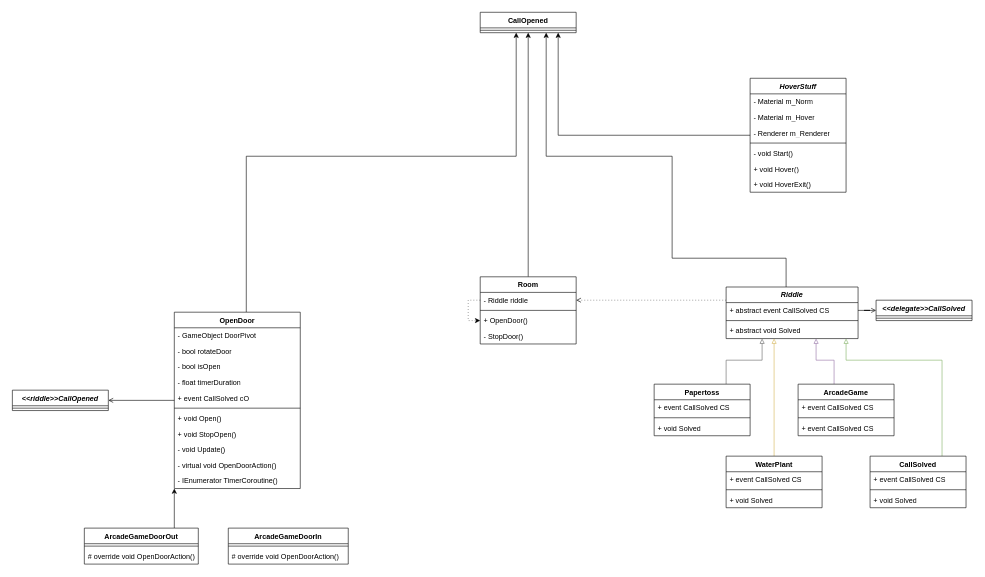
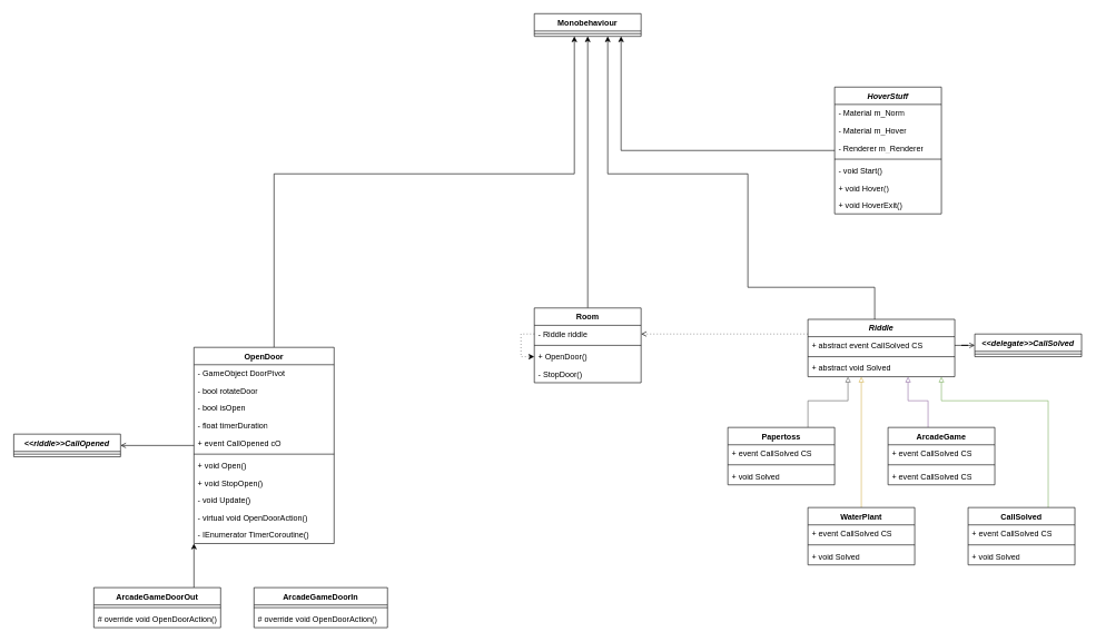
  <mxCell id="0" />
  <mxCell id="1" parent="0" />
  <mxCell id="2" style="edgeStyle=orthogonalEdgeStyle;rounded=0;orthogonalLoop=1;jettySize=auto;html=1;" edge="1" parent="1" source="3" target="20"><mxGeometry relative="1" as="geometry" /></mxCell>
  <mxCell id="3" value="Room" style="swimlane;fontStyle=1;align=center;verticalAlign=top;childLayout=stackLayout;horizontal=1;startSize=26;horizontalStack=0;resizeParent=1;resizeParentMax=0;resizeLast=0;collapsible=1;marginBottom=0;whiteSpace=wrap;html=1;" parent="1" vertex="1"><mxGeometry x="800" y="461" width="160" height="112" as="geometry" /></mxCell>
  <mxCell id="4" style="edgeStyle=orthogonalEdgeStyle;rounded=0;orthogonalLoop=1;jettySize=auto;html=1;entryX=0;entryY=0.5;entryDx=0;entryDy=0;dashed=1;dashPattern=1 4;" parent="3" source="5" target="7" edge="1"><mxGeometry relative="1" as="geometry" /></mxCell>
  <mxCell id="5" value="- Riddle riddle" style="text;strokeColor=none;fillColor=none;align=left;verticalAlign=top;spacingLeft=4;spacingRight=4;overflow=hidden;rotatable=0;points=[[0,0.5],[1,0.5]];portConstraint=eastwest;whiteSpace=wrap;html=1;" parent="3" vertex="1"><mxGeometry y="26" width="160" height="26" as="geometry" /></mxCell>
  <mxCell id="6" value="" style="line;strokeWidth=1;fillColor=none;align=left;verticalAlign=middle;spacingTop=-1;spacingLeft=3;spacingRight=3;rotatable=0;labelPosition=right;points=[];portConstraint=eastwest;strokeColor=inherit;" parent="3" vertex="1"><mxGeometry y="52" width="160" height="8" as="geometry" /></mxCell>
  <mxCell id="7" value="+ OpenDoor()" style="text;strokeColor=none;fillColor=none;align=left;verticalAlign=top;spacingLeft=4;spacingRight=4;overflow=hidden;rotatable=0;points=[[0,0.5],[1,0.5]];portConstraint=eastwest;whiteSpace=wrap;html=1;" parent="3" vertex="1"><mxGeometry y="60" width="160" height="26" as="geometry" /></mxCell>
  <mxCell id="8" value="- StopDoor()" style="text;strokeColor=none;fillColor=none;align=left;verticalAlign=top;spacingLeft=4;spacingRight=4;overflow=hidden;rotatable=0;points=[[0,0.5],[1,0.5]];portConstraint=eastwest;whiteSpace=wrap;html=1;" parent="3" vertex="1"><mxGeometry y="86" width="160" height="26" as="geometry" /></mxCell>
  <mxCell id="9" style="edgeStyle=orthogonalEdgeStyle;rounded=0;orthogonalLoop=1;jettySize=auto;html=1;entryX=1;entryY=0.5;entryDx=0;entryDy=0;dashed=1;dashPattern=1 4;endArrow=open;" parent="1" source="11" target="5" edge="1"><mxGeometry relative="1" as="geometry"><Array as="points"><mxPoint x="1030" y="500" /></Array></mxGeometry></mxCell>
  <mxCell id="10" style="edgeStyle=orthogonalEdgeStyle;rounded=0;orthogonalLoop=1;jettySize=auto;html=1;" parent="1" source="11" target="20" edge="1"><mxGeometry relative="1" as="geometry"><Array as="points"><mxPoint x="1310" y="430" /><mxPoint x="1120" y="430" /><mxPoint x="1120" y="260" /><mxPoint x="910" y="260" /></Array></mxGeometry></mxCell>
  <mxCell id="11" value="&lt;i&gt;Riddle&lt;/i&gt;" style="swimlane;fontStyle=1;align=center;verticalAlign=top;childLayout=stackLayout;horizontal=1;startSize=26;horizontalStack=0;resizeParent=1;resizeParentMax=0;resizeLast=0;collapsible=1;marginBottom=0;whiteSpace=wrap;html=1;" parent="1" vertex="1"><mxGeometry x="1210" y="478" width="220" height="86" as="geometry" /></mxCell>
  <mxCell id="12" value="+ abstract event CallSolved CS" style="text;strokeColor=none;fillColor=none;align=left;verticalAlign=top;spacingLeft=4;spacingRight=4;overflow=hidden;rotatable=0;points=[[0,0.5],[1,0.5]];portConstraint=eastwest;whiteSpace=wrap;html=1;" parent="11" vertex="1"><mxGeometry y="26" width="220" height="26" as="geometry" /></mxCell>
  <mxCell id="13" value="" style="line;strokeWidth=1;fillColor=none;align=left;verticalAlign=middle;spacingTop=-1;spacingLeft=3;spacingRight=3;rotatable=0;labelPosition=right;points=[];portConstraint=eastwest;strokeColor=inherit;" parent="11" vertex="1"><mxGeometry y="52" width="220" height="8" as="geometry" /></mxCell>
  <mxCell id="14" value="+ abstract void Solved" style="text;strokeColor=none;fillColor=none;align=left;verticalAlign=top;spacingLeft=4;spacingRight=4;overflow=hidden;rotatable=0;points=[[0,0.5],[1,0.5]];portConstraint=eastwest;whiteSpace=wrap;html=1;" parent="11" vertex="1"><mxGeometry y="60" width="220" height="26" as="geometry" /></mxCell>
  <mxCell id="15" style="edgeStyle=orthogonalEdgeStyle;rounded=0;orthogonalLoop=1;jettySize=auto;html=1;endArrow=block;endFill=0;fillColor=#f5f5f5;strokeColor=#666666;" parent="1" source="16" target="11" edge="1"><mxGeometry relative="1" as="geometry"><Array as="points"><mxPoint x="1210" y="600" /><mxPoint x="1270" y="600" /></Array></mxGeometry></mxCell>
  <mxCell id="16" value="Papertoss" style="swimlane;fontStyle=1;align=center;verticalAlign=top;childLayout=stackLayout;horizontal=1;startSize=26;horizontalStack=0;resizeParent=1;resizeParentMax=0;resizeLast=0;collapsible=1;marginBottom=0;whiteSpace=wrap;html=1;" parent="1" vertex="1"><mxGeometry x="1090" y="640" width="160" height="86" as="geometry" /></mxCell>
  <mxCell id="17" value="+ event CallSolved CS" style="text;strokeColor=none;fillColor=none;align=left;verticalAlign=top;spacingLeft=4;spacingRight=4;overflow=hidden;rotatable=0;points=[[0,0.5],[1,0.5]];portConstraint=eastwest;whiteSpace=wrap;html=1;" parent="16" vertex="1"><mxGeometry y="26" width="160" height="26" as="geometry" /></mxCell>
  <mxCell id="18" value="" style="line;strokeWidth=1;fillColor=none;align=left;verticalAlign=middle;spacingTop=-1;spacingLeft=3;spacingRight=3;rotatable=0;labelPosition=right;points=[];portConstraint=eastwest;strokeColor=inherit;" parent="16" vertex="1"><mxGeometry y="52" width="160" height="8" as="geometry" /></mxCell>
  <mxCell id="19" value="+ void Solved" style="text;strokeColor=none;fillColor=none;align=left;verticalAlign=top;spacingLeft=4;spacingRight=4;overflow=hidden;rotatable=0;points=[[0,0.5],[1,0.5]];portConstraint=eastwest;whiteSpace=wrap;html=1;" parent="16" vertex="1"><mxGeometry y="60" width="160" height="26" as="geometry" /></mxCell>
- <mxCell id="20" value="CallOpened" style="swimlane;fontStyle=1;align=center;verticalAlign=top;childLayout=stackLayout;horizontal=1;startSize=26;horizontalStack=0;resizeParent=1;resizeParentMax=0;resizeLast=0;collapsible=1;marginBottom=0;whiteSpace=wrap;html=1;" parent="1" vertex="1"><mxGeometry x="800" y="20" width="160" height="34" as="geometry" /></mxCell>
+ <mxCell id="20" value="Monobehaviour" style="swimlane;fontStyle=1;align=center;verticalAlign=top;childLayout=stackLayout;horizontal=1;startSize=26;horizontalStack=0;resizeParent=1;resizeParentMax=0;resizeLast=0;collapsible=1;marginBottom=0;whiteSpace=wrap;html=1;" parent="1" vertex="1"><mxGeometry x="800" y="20" width="160" height="34" as="geometry" /></mxCell>
  <mxCell id="21" value="" style="line;strokeWidth=1;fillColor=none;align=left;verticalAlign=middle;spacingTop=-1;spacingLeft=3;spacingRight=3;rotatable=0;labelPosition=right;points=[];portConstraint=eastwest;strokeColor=inherit;" parent="20" vertex="1"><mxGeometry y="26" width="160" height="8" as="geometry" /></mxCell>
  <mxCell id="22" style="edgeStyle=orthogonalEdgeStyle;rounded=0;orthogonalLoop=1;jettySize=auto;html=1;endArrow=block;endFill=0;fillColor=#fff2cc;strokeColor=#d6b656;" parent="1" source="23" target="11" edge="1"><mxGeometry relative="1" as="geometry"><Array as="points"><mxPoint x="1290" y="640" /><mxPoint x="1290" y="640" /></Array></mxGeometry></mxCell>
  <mxCell id="23" value="WaterPlant" style="swimlane;fontStyle=1;align=center;verticalAlign=top;childLayout=stackLayout;horizontal=1;startSize=26;horizontalStack=0;resizeParent=1;resizeParentMax=0;resizeLast=0;collapsible=1;marginBottom=0;whiteSpace=wrap;html=1;" parent="1" vertex="1"><mxGeometry x="1210" y="760" width="160" height="86" as="geometry" /></mxCell>
  <mxCell id="24" value="+ event CallSolved CS" style="text;strokeColor=none;fillColor=none;align=left;verticalAlign=top;spacingLeft=4;spacingRight=4;overflow=hidden;rotatable=0;points=[[0,0.5],[1,0.5]];portConstraint=eastwest;whiteSpace=wrap;html=1;" parent="23" vertex="1"><mxGeometry y="26" width="160" height="26" as="geometry" /></mxCell>
  <mxCell id="25" value="" style="line;strokeWidth=1;fillColor=none;align=left;verticalAlign=middle;spacingTop=-1;spacingLeft=3;spacingRight=3;rotatable=0;labelPosition=right;points=[];portConstraint=eastwest;strokeColor=inherit;" parent="23" vertex="1"><mxGeometry y="52" width="160" height="8" as="geometry" /></mxCell>
  <mxCell id="26" value="+ void Solved" style="text;strokeColor=none;fillColor=none;align=left;verticalAlign=top;spacingLeft=4;spacingRight=4;overflow=hidden;rotatable=0;points=[[0,0.5],[1,0.5]];portConstraint=eastwest;whiteSpace=wrap;html=1;" parent="23" vertex="1"><mxGeometry y="60" width="160" height="26" as="geometry" /></mxCell>
  <mxCell id="27" style="edgeStyle=orthogonalEdgeStyle;rounded=0;orthogonalLoop=1;jettySize=auto;html=1;endArrow=block;endFill=0;fillColor=#e1d5e7;strokeColor=#9673a6;" parent="1" source="28" target="11" edge="1"><mxGeometry relative="1" as="geometry"><Array as="points"><mxPoint x="1390" y="600" /><mxPoint x="1360" y="600" /></Array></mxGeometry></mxCell>
  <mxCell id="28" value="ArcadeGame" style="swimlane;fontStyle=1;align=center;verticalAlign=top;childLayout=stackLayout;horizontal=1;startSize=26;horizontalStack=0;resizeParent=1;resizeParentMax=0;resizeLast=0;collapsible=1;marginBottom=0;whiteSpace=wrap;html=1;" parent="1" vertex="1"><mxGeometry x="1330" y="640" width="160" height="86" as="geometry" /></mxCell>
  <mxCell id="29" value="+ event CallSolved CS" style="text;strokeColor=none;fillColor=none;align=left;verticalAlign=top;spacingLeft=4;spacingRight=4;overflow=hidden;rotatable=0;points=[[0,0.5],[1,0.5]];portConstraint=eastwest;whiteSpace=wrap;html=1;" parent="28" vertex="1"><mxGeometry y="26" width="160" height="26" as="geometry" /></mxCell>
  <mxCell id="30" value="" style="line;strokeWidth=1;fillColor=none;align=left;verticalAlign=middle;spacingTop=-1;spacingLeft=3;spacingRight=3;rotatable=0;labelPosition=right;points=[];portConstraint=eastwest;strokeColor=inherit;" parent="28" vertex="1"><mxGeometry y="52" width="160" height="8" as="geometry" /></mxCell>
  <mxCell id="31" value="+ event CallSolved CS" style="text;strokeColor=none;fillColor=none;align=left;verticalAlign=top;spacingLeft=4;spacingRight=4;overflow=hidden;rotatable=0;points=[[0,0.5],[1,0.5]];portConstraint=eastwest;whiteSpace=wrap;html=1;" parent="28" vertex="1"><mxGeometry y="60" width="160" height="26" as="geometry" /></mxCell>
  <mxCell id="32" style="edgeStyle=orthogonalEdgeStyle;rounded=0;orthogonalLoop=1;jettySize=auto;html=1;endArrow=block;endFill=0;fillColor=#d5e8d4;strokeColor=#82b366;" parent="1" source="33" target="11" edge="1"><mxGeometry relative="1" as="geometry"><Array as="points"><mxPoint x="1570" y="600" /><mxPoint x="1410" y="600" /></Array></mxGeometry></mxCell>
  <mxCell id="33" value="CallSolved" style="swimlane;fontStyle=1;align=center;verticalAlign=top;childLayout=stackLayout;horizontal=1;startSize=26;horizontalStack=0;resizeParent=1;resizeParentMax=0;resizeLast=0;collapsible=1;marginBottom=0;whiteSpace=wrap;html=1;" parent="1" vertex="1"><mxGeometry x="1450" y="760" width="160" height="86" as="geometry" /></mxCell>
  <mxCell id="34" value="+ event CallSolved CS" style="text;strokeColor=none;fillColor=none;align=left;verticalAlign=top;spacingLeft=4;spacingRight=4;overflow=hidden;rotatable=0;points=[[0,0.5],[1,0.5]];portConstraint=eastwest;whiteSpace=wrap;html=1;" parent="33" vertex="1"><mxGeometry y="26" width="160" height="26" as="geometry" /></mxCell>
  <mxCell id="35" value="" style="line;strokeWidth=1;fillColor=none;align=left;verticalAlign=middle;spacingTop=-1;spacingLeft=3;spacingRight=3;rotatable=0;labelPosition=right;points=[];portConstraint=eastwest;strokeColor=inherit;" parent="33" vertex="1"><mxGeometry y="52" width="160" height="8" as="geometry" /></mxCell>
  <mxCell id="36" value="+ void Solved" style="text;strokeColor=none;fillColor=none;align=left;verticalAlign=top;spacingLeft=4;spacingRight=4;overflow=hidden;rotatable=0;points=[[0,0.5],[1,0.5]];portConstraint=eastwest;whiteSpace=wrap;html=1;" parent="33" vertex="1"><mxGeometry y="60" width="160" height="26" as="geometry" /></mxCell>
  <mxCell id="37" value="&lt;i&gt;&amp;lt;&amp;lt;delegate&amp;gt;&amp;gt;CallSolved&lt;/i&gt;" style="swimlane;fontStyle=1;align=center;verticalAlign=top;childLayout=stackLayout;horizontal=1;startSize=26;horizontalStack=0;resizeParent=1;resizeParentMax=0;resizeLast=0;collapsible=1;marginBottom=0;whiteSpace=wrap;html=1;" parent="1" vertex="1"><mxGeometry x="1460" y="500" width="160" height="34" as="geometry" /></mxCell>
  <mxCell id="38" value="" style="line;strokeWidth=1;fillColor=none;align=left;verticalAlign=middle;spacingTop=-1;spacingLeft=3;spacingRight=3;rotatable=0;labelPosition=right;points=[];portConstraint=eastwest;strokeColor=inherit;" parent="37" vertex="1"><mxGeometry y="26" width="160" height="8" as="geometry" /></mxCell>
  <mxCell id="39" style="edgeStyle=orthogonalEdgeStyle;rounded=0;orthogonalLoop=1;jettySize=auto;html=1;entryX=0;entryY=0.5;entryDx=0;entryDy=0;endArrow=open;endFill=0;" parent="1" source="12" target="37" edge="1"><mxGeometry relative="1" as="geometry" /></mxCell>
  <mxCell id="40" style="edgeStyle=orthogonalEdgeStyle;rounded=0;orthogonalLoop=1;jettySize=auto;html=1;endArrow=open;endFill=0;" edge="1" parent="1" source="42" target="61"><mxGeometry relative="1" as="geometry" /></mxCell>
  <mxCell id="41" style="edgeStyle=orthogonalEdgeStyle;rounded=0;orthogonalLoop=1;jettySize=auto;html=1;" edge="1" parent="1" source="42" target="20"><mxGeometry relative="1" as="geometry"><Array as="points"><mxPoint x="410" y="260" /><mxPoint x="860" y="260" /></Array></mxGeometry></mxCell>
  <mxCell id="42" value="OpenDoor" style="swimlane;fontStyle=1;align=center;verticalAlign=top;childLayout=stackLayout;horizontal=1;startSize=26;horizontalStack=0;resizeParent=1;resizeParentMax=0;resizeLast=0;collapsible=1;marginBottom=0;whiteSpace=wrap;html=1;" vertex="1" parent="1"><mxGeometry x="290" y="520" width="210" height="294" as="geometry" /></mxCell>
  <mxCell id="43" value="- GameObject DoorPivot" style="text;strokeColor=none;fillColor=none;align=left;verticalAlign=top;spacingLeft=4;spacingRight=4;overflow=hidden;rotatable=0;points=[[0,0.5],[1,0.5]];portConstraint=eastwest;whiteSpace=wrap;html=1;" vertex="1" parent="42"><mxGeometry y="26" width="210" height="26" as="geometry" /></mxCell>
  <mxCell id="44" value="- bool rotateDoor" style="text;strokeColor=none;fillColor=none;align=left;verticalAlign=top;spacingLeft=4;spacingRight=4;overflow=hidden;rotatable=0;points=[[0,0.5],[1,0.5]];portConstraint=eastwest;whiteSpace=wrap;html=1;" vertex="1" parent="42"><mxGeometry y="52" width="210" height="26" as="geometry" /></mxCell>
  <mxCell id="45" value="- bool isOpen" style="text;strokeColor=none;fillColor=none;align=left;verticalAlign=top;spacingLeft=4;spacingRight=4;overflow=hidden;rotatable=0;points=[[0,0.5],[1,0.5]];portConstraint=eastwest;whiteSpace=wrap;html=1;" vertex="1" parent="42"><mxGeometry y="78" width="210" height="26" as="geometry" /></mxCell>
  <mxCell id="46" value="- float timerDuration" style="text;strokeColor=none;fillColor=none;align=left;verticalAlign=top;spacingLeft=4;spacingRight=4;overflow=hidden;rotatable=0;points=[[0,0.5],[1,0.5]];portConstraint=eastwest;whiteSpace=wrap;html=1;" vertex="1" parent="42"><mxGeometry y="104" width="210" height="26" as="geometry" /></mxCell>
- <mxCell id="47" value="+ event CallSolved cO" style="text;strokeColor=none;fillColor=none;align=left;verticalAlign=top;spacingLeft=4;spacingRight=4;overflow=hidden;rotatable=0;points=[[0,0.5],[1,0.5]];portConstraint=eastwest;whiteSpace=wrap;html=1;" vertex="1" parent="42"><mxGeometry y="130" width="210" height="26" as="geometry" /></mxCell>
+ <mxCell id="47" value="+ event CallOpened cO" style="text;strokeColor=none;fillColor=none;align=left;verticalAlign=top;spacingLeft=4;spacingRight=4;overflow=hidden;rotatable=0;points=[[0,0.5],[1,0.5]];portConstraint=eastwest;whiteSpace=wrap;html=1;" vertex="1" parent="42"><mxGeometry y="130" width="210" height="26" as="geometry" /></mxCell>
  <mxCell id="48" value="" style="line;strokeWidth=1;fillColor=none;align=left;verticalAlign=middle;spacingTop=-1;spacingLeft=3;spacingRight=3;rotatable=0;labelPosition=right;points=[];portConstraint=eastwest;strokeColor=inherit;" vertex="1" parent="42"><mxGeometry y="156" width="210" height="8" as="geometry" /></mxCell>
  <mxCell id="49" value="+ void Open()" style="text;strokeColor=none;fillColor=none;align=left;verticalAlign=top;spacingLeft=4;spacingRight=4;overflow=hidden;rotatable=0;points=[[0,0.5],[1,0.5]];portConstraint=eastwest;whiteSpace=wrap;html=1;" vertex="1" parent="42"><mxGeometry y="164" width="210" height="26" as="geometry" /></mxCell>
  <mxCell id="50" value="+ void StopOpen()" style="text;strokeColor=none;fillColor=none;align=left;verticalAlign=top;spacingLeft=4;spacingRight=4;overflow=hidden;rotatable=0;points=[[0,0.5],[1,0.5]];portConstraint=eastwest;whiteSpace=wrap;html=1;" vertex="1" parent="42"><mxGeometry y="190" width="210" height="26" as="geometry" /></mxCell>
  <mxCell id="51" value="- void Update()" style="text;strokeColor=none;fillColor=none;align=left;verticalAlign=top;spacingLeft=4;spacingRight=4;overflow=hidden;rotatable=0;points=[[0,0.5],[1,0.5]];portConstraint=eastwest;whiteSpace=wrap;html=1;" vertex="1" parent="42"><mxGeometry y="216" width="210" height="26" as="geometry" /></mxCell>
  <mxCell id="52" value="- virtual void OpenDoorAction()" style="text;strokeColor=none;fillColor=none;align=left;verticalAlign=top;spacingLeft=4;spacingRight=4;overflow=hidden;rotatable=0;points=[[0,0.5],[1,0.5]];portConstraint=eastwest;whiteSpace=wrap;html=1;" vertex="1" parent="42"><mxGeometry y="242" width="210" height="26" as="geometry" /></mxCell>
  <mxCell id="53" value="- IEnumerator TimerCoroutine()" style="text;strokeColor=none;fillColor=none;align=left;verticalAlign=top;spacingLeft=4;spacingRight=4;overflow=hidden;rotatable=0;points=[[0,0.5],[1,0.5]];portConstraint=eastwest;whiteSpace=wrap;html=1;" vertex="1" parent="42"><mxGeometry y="268" width="210" height="26" as="geometry" /></mxCell>
  <mxCell id="54" style="edgeStyle=orthogonalEdgeStyle;rounded=0;orthogonalLoop=1;jettySize=auto;html=1;" edge="1" parent="1" source="55" target="42"><mxGeometry relative="1" as="geometry"><Array as="points"><mxPoint x="300" y="890" /><mxPoint x="300" y="890" /></Array></mxGeometry></mxCell>
  <mxCell id="55" value="ArcadeGameDoorOut" style="swimlane;fontStyle=1;align=center;verticalAlign=top;childLayout=stackLayout;horizontal=1;startSize=26;horizontalStack=0;resizeParent=1;resizeParentMax=0;resizeLast=0;collapsible=1;marginBottom=0;whiteSpace=wrap;html=1;" vertex="1" parent="1"><mxGeometry x="140" y="880" width="190" height="60" as="geometry" /></mxCell>
  <mxCell id="56" value="" style="line;strokeWidth=1;fillColor=none;align=left;verticalAlign=middle;spacingTop=-1;spacingLeft=3;spacingRight=3;rotatable=0;labelPosition=right;points=[];portConstraint=eastwest;strokeColor=inherit;" vertex="1" parent="55"><mxGeometry y="26" width="190" height="8" as="geometry" /></mxCell>
  <mxCell id="57" value="# override void OpenDoorAction()" style="text;strokeColor=none;fillColor=none;align=left;verticalAlign=top;spacingLeft=4;spacingRight=4;overflow=hidden;rotatable=0;points=[[0,0.5],[1,0.5]];portConstraint=eastwest;whiteSpace=wrap;html=1;" vertex="1" parent="55"><mxGeometry y="34" width="190" height="26" as="geometry" /></mxCell>
  <mxCell id="58" value="ArcadeGameDoorIn" style="swimlane;fontStyle=1;align=center;verticalAlign=top;childLayout=stackLayout;horizontal=1;startSize=26;horizontalStack=0;resizeParent=1;resizeParentMax=0;resizeLast=0;collapsible=1;marginBottom=0;whiteSpace=wrap;html=1;" vertex="1" parent="1"><mxGeometry x="380" y="880" width="200" height="60" as="geometry" /></mxCell>
  <mxCell id="59" value="" style="line;strokeWidth=1;fillColor=none;align=left;verticalAlign=middle;spacingTop=-1;spacingLeft=3;spacingRight=3;rotatable=0;labelPosition=right;points=[];portConstraint=eastwest;strokeColor=inherit;" vertex="1" parent="58"><mxGeometry y="26" width="200" height="8" as="geometry" /></mxCell>
  <mxCell id="60" value="# override void OpenDoorAction()" style="text;strokeColor=none;fillColor=none;align=left;verticalAlign=top;spacingLeft=4;spacingRight=4;overflow=hidden;rotatable=0;points=[[0,0.5],[1,0.5]];portConstraint=eastwest;whiteSpace=wrap;html=1;" vertex="1" parent="58"><mxGeometry y="34" width="200" height="26" as="geometry" /></mxCell>
  <mxCell id="61" value="&lt;i&gt;&amp;lt;&amp;lt;riddle&amp;gt;&amp;gt;CallOpened&lt;/i&gt;" style="swimlane;fontStyle=1;align=center;verticalAlign=top;childLayout=stackLayout;horizontal=1;startSize=26;horizontalStack=0;resizeParent=1;resizeParentMax=0;resizeLast=0;collapsible=1;marginBottom=0;whiteSpace=wrap;html=1;" vertex="1" parent="1"><mxGeometry x="20" y="650" width="160" height="34" as="geometry" /></mxCell>
  <mxCell id="62" value="" style="line;strokeWidth=1;fillColor=none;align=left;verticalAlign=middle;spacingTop=-1;spacingLeft=3;spacingRight=3;rotatable=0;labelPosition=right;points=[];portConstraint=eastwest;strokeColor=inherit;" vertex="1" parent="61"><mxGeometry y="26" width="160" height="8" as="geometry" /></mxCell>
  <mxCell id="63" style="edgeStyle=orthogonalEdgeStyle;rounded=0;orthogonalLoop=1;jettySize=auto;html=1;" edge="1" parent="1" source="64" target="20"><mxGeometry relative="1" as="geometry"><Array as="points"><mxPoint x="930" y="225" /></Array></mxGeometry></mxCell>
  <mxCell id="64" value="&lt;i&gt;HoverStuff&lt;/i&gt;" style="swimlane;fontStyle=1;align=center;verticalAlign=top;childLayout=stackLayout;horizontal=1;startSize=26;horizontalStack=0;resizeParent=1;resizeParentMax=0;resizeLast=0;collapsible=1;marginBottom=0;whiteSpace=wrap;html=1;" vertex="1" parent="1"><mxGeometry x="1250" y="130" width="160" height="190" as="geometry" /></mxCell>
  <mxCell id="65" value="- Material m_Norm" style="text;strokeColor=none;fillColor=none;align=left;verticalAlign=top;spacingLeft=4;spacingRight=4;overflow=hidden;rotatable=0;points=[[0,0.5],[1,0.5]];portConstraint=eastwest;whiteSpace=wrap;html=1;" vertex="1" parent="64"><mxGeometry y="26" width="160" height="26" as="geometry" /></mxCell>
  <mxCell id="66" value="- Material m_Hover" style="text;strokeColor=none;fillColor=none;align=left;verticalAlign=top;spacingLeft=4;spacingRight=4;overflow=hidden;rotatable=0;points=[[0,0.5],[1,0.5]];portConstraint=eastwest;whiteSpace=wrap;html=1;" vertex="1" parent="64"><mxGeometry y="52" width="160" height="26" as="geometry" /></mxCell>
  <mxCell id="67" value="- Renderer m_Renderer" style="text;strokeColor=none;fillColor=none;align=left;verticalAlign=top;spacingLeft=4;spacingRight=4;overflow=hidden;rotatable=0;points=[[0,0.5],[1,0.5]];portConstraint=eastwest;whiteSpace=wrap;html=1;" vertex="1" parent="64"><mxGeometry y="78" width="160" height="26" as="geometry" /></mxCell>
  <mxCell id="68" value="" style="line;strokeWidth=1;fillColor=none;align=left;verticalAlign=middle;spacingTop=-1;spacingLeft=3;spacingRight=3;rotatable=0;labelPosition=right;points=[];portConstraint=eastwest;strokeColor=inherit;" vertex="1" parent="64"><mxGeometry y="104" width="160" height="8" as="geometry" /></mxCell>
  <mxCell id="69" value="- void Start()" style="text;strokeColor=none;fillColor=none;align=left;verticalAlign=top;spacingLeft=4;spacingRight=4;overflow=hidden;rotatable=0;points=[[0,0.5],[1,0.5]];portConstraint=eastwest;whiteSpace=wrap;html=1;" vertex="1" parent="64"><mxGeometry y="112" width="160" height="26" as="geometry" /></mxCell>
  <mxCell id="70" value="+ void Hover()" style="text;strokeColor=none;fillColor=none;align=left;verticalAlign=top;spacingLeft=4;spacingRight=4;overflow=hidden;rotatable=0;points=[[0,0.5],[1,0.5]];portConstraint=eastwest;whiteSpace=wrap;html=1;" vertex="1" parent="64"><mxGeometry y="138" width="160" height="26" as="geometry" /></mxCell>
  <mxCell id="71" value="+ void HoverExit()" style="text;strokeColor=none;fillColor=none;align=left;verticalAlign=top;spacingLeft=4;spacingRight=4;overflow=hidden;rotatable=0;points=[[0,0.5],[1,0.5]];portConstraint=eastwest;whiteSpace=wrap;html=1;" vertex="1" parent="64"><mxGeometry y="164" width="160" height="26" as="geometry" /></mxCell>
